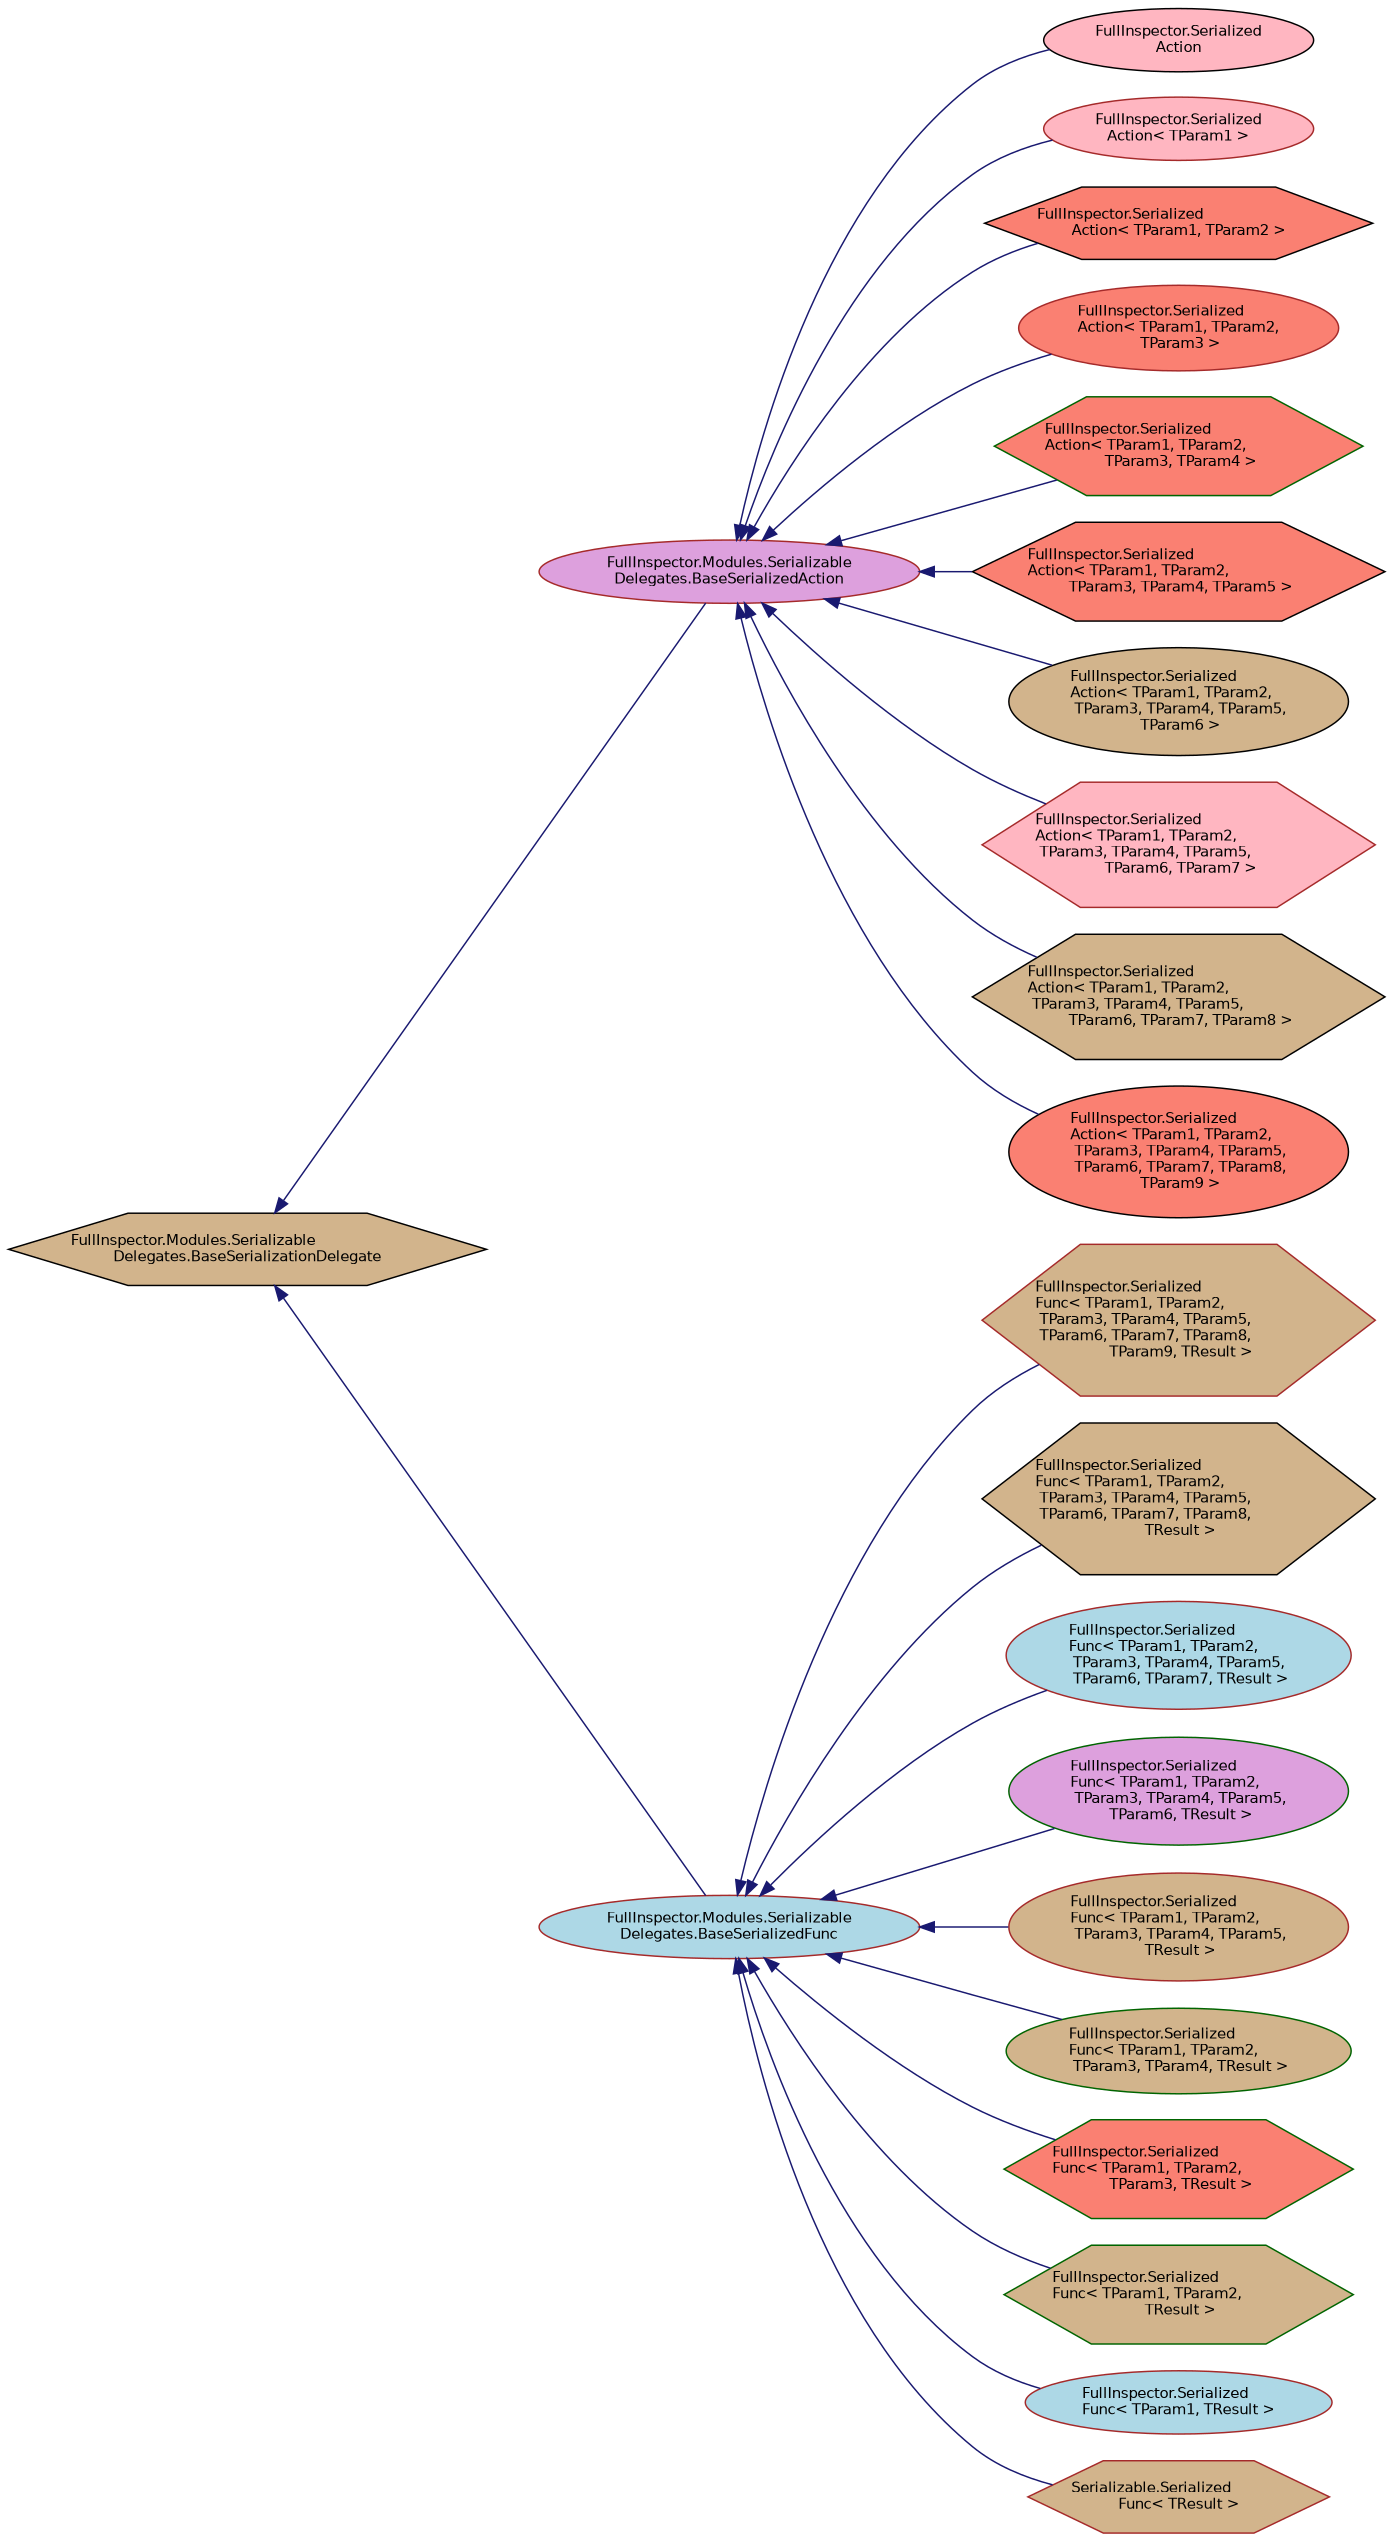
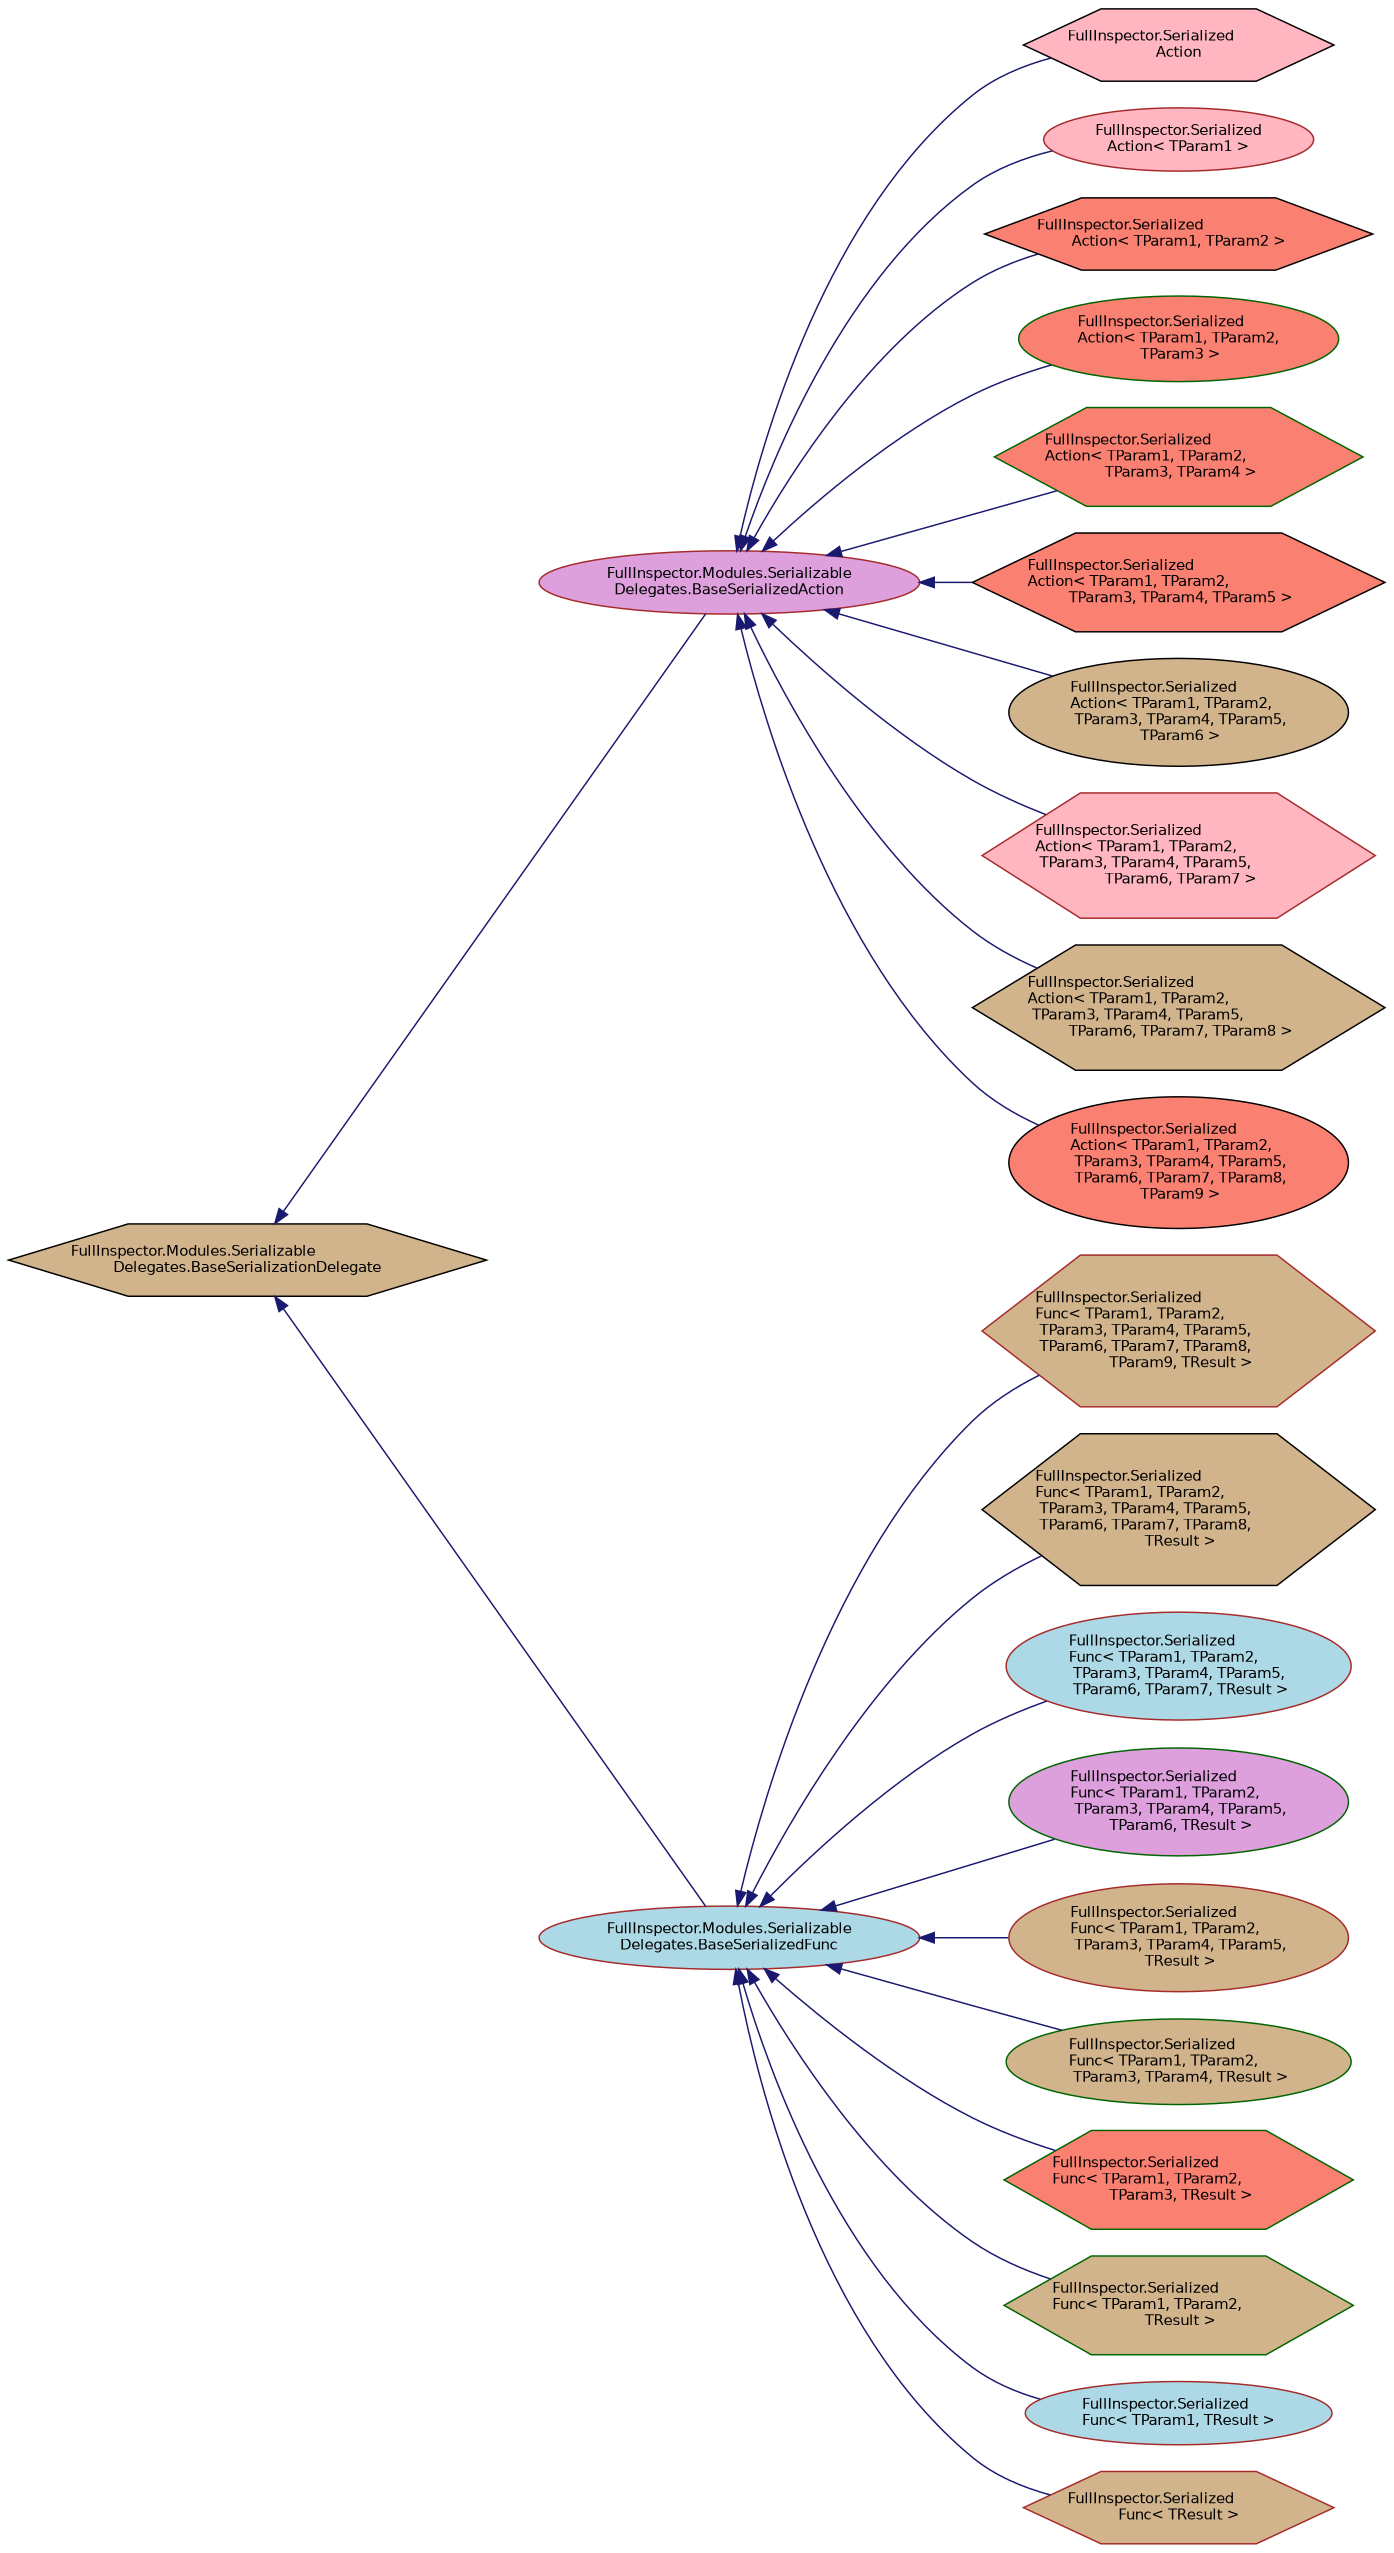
  digraph {
    rankdir=LR
    node [color=brown fillcolor=tan fontname=Helvetica fontsize=10 shape=ellipse style=filled]
    edge [color=midnightblue dir=back fontname=Helvetica fontsize=10 labelfontname=Helvetica labelfontsize=10 style=solid]
    n1 [color=black height=0.2 label="FullInspector.Modules.Serializable\lDelegates.BaseSerializationDelegate" shape=hexagon width=0.4]
    n2 [fillcolor=plum height=0.2 label="FullInspector.Modules.Serializable\lDelegates.BaseSerializedAction" width=0.4]
    n3 [fillcolor=lightblue height=0.2 label="FullInspector.Modules.Serializable\lDelegates.BaseSerializedFunc" width=0.4]
-   n4 [color=black fillcolor=lightpink height=0.2 label="FullInspector.Serialized\lAction" width=0.4]
+   n4 [color=black fillcolor=lightpink height=0.2 label="FullInspector.Serialized\lAction" shape=hexagon width=0.4]
    n5 [fillcolor=lightpink height=0.2 label="FullInspector.Serialized\lAction\< TParam1 \>" width=0.4]
    n6 [color=black fillcolor=salmon height=0.2 label="FullInspector.Serialized\lAction\< TParam1, TParam2 \>" shape=hexagon width=0.4]
-   n7 [fillcolor=salmon height=0.2 label="FullInspector.Serialized\lAction\< TParam1, TParam2,\l TParam3 \>" width=0.4]
+   n7 [color=darkgreen fillcolor=salmon height=0.2 label="FullInspector.Serialized\lAction\< TParam1, TParam2,\l TParam3 \>" width=0.4]
    n8 [color=darkgreen fillcolor=salmon height=0.2 label="FullInspector.Serialized\lAction\< TParam1, TParam2,\l TParam3, TParam4 \>" shape=hexagon width=0.4]
    n9 [color=black fillcolor=salmon height=0.2 label="FullInspector.Serialized\lAction\< TParam1, TParam2,\l TParam3, TParam4, TParam5 \>" shape=hexagon width=0.4]
    n10 [color=black height=0.2 label="FullInspector.Serialized\lAction\< TParam1, TParam2,\l TParam3, TParam4, TParam5,\l TParam6 \>" width=0.4]
    n11 [fillcolor=lightpink height=0.2 label="FullInspector.Serialized\lAction\< TParam1, TParam2,\l TParam3, TParam4, TParam5,\l TParam6, TParam7 \>" shape=hexagon width=0.4]
    n12 [color=black height=0.2 label="FullInspector.Serialized\lAction\< TParam1, TParam2,\l TParam3, TParam4, TParam5,\l TParam6, TParam7, TParam8 \>" shape=hexagon width=0.4]
    n13 [color=black fillcolor=salmon height=0.2 label="FullInspector.Serialized\lAction\< TParam1, TParam2,\l TParam3, TParam4, TParam5,\l TParam6, TParam7, TParam8,\l TParam9 \>" width=0.4]
    n14 [height=0.2 label="FullInspector.Serialized\lFunc\< TParam1, TParam2,\l TParam3, TParam4, TParam5,\l TParam6, TParam7, TParam8,\l TParam9, TResult \>" shape=hexagon width=0.4]
    n15 [color=black height=0.2 label="FullInspector.Serialized\lFunc\< TParam1, TParam2,\l TParam3, TParam4, TParam5,\l TParam6, TParam7, TParam8,\l TResult \>" shape=hexagon width=0.4]
    n16 [fillcolor=lightblue height=0.2 label="FullInspector.Serialized\lFunc\< TParam1, TParam2,\l TParam3, TParam4, TParam5,\l TParam6, TParam7, TResult \>" width=0.4]
    n17 [color=darkgreen fillcolor=plum height=0.2 label="FullInspector.Serialized\lFunc\< TParam1, TParam2,\l TParam3, TParam4, TParam5,\l TParam6, TResult \>" width=0.4]
    n18 [height=0.2 label="FullInspector.Serialized\lFunc\< TParam1, TParam2,\l TParam3, TParam4, TParam5,\l TResult \>" width=0.4]
    n19 [color=darkgreen height=0.2 label="FullInspector.Serialized\lFunc\< TParam1, TParam2,\l TParam3, TParam4, TResult \>" width=0.4]
    n20 [color=darkgreen fillcolor=salmon height=0.2 label="FullInspector.Serialized\lFunc\< TParam1, TParam2,\l TParam3, TResult \>" shape=hexagon width=0.4]
    n21 [color=darkgreen height=0.2 label="FullInspector.Serialized\lFunc\< TParam1, TParam2,\l TResult \>" shape=hexagon width=0.4]
    n22 [fillcolor=lightblue height=0.2 label="FullInspector.Serialized\lFunc\< TParam1, TResult \>" width=0.4]
-   n23 [height=0.2 label="Serializable.Serialized\lFunc\< TResult \>" shape=hexagon width=0.4]
+   n23 [height=0.2 label="FullInspector.Serialized\lFunc\< TResult \>" shape=hexagon width=0.4]
    n1 -> n2
    n1 -> n3
    n2 -> n4
    n2 -> n5
    n2 -> n6
    n2 -> n7
    n2 -> n8
    n2 -> n9
    n2 -> n10
    n2 -> n11
    n2 -> n12
    n2 -> n13
    n3 -> n14
    n3 -> n15
    n3 -> n16
    n3 -> n17
    n3 -> n18
    n3 -> n19
    n3 -> n20
    n3 -> n21
    n3 -> n22
    n3 -> n23
  }
